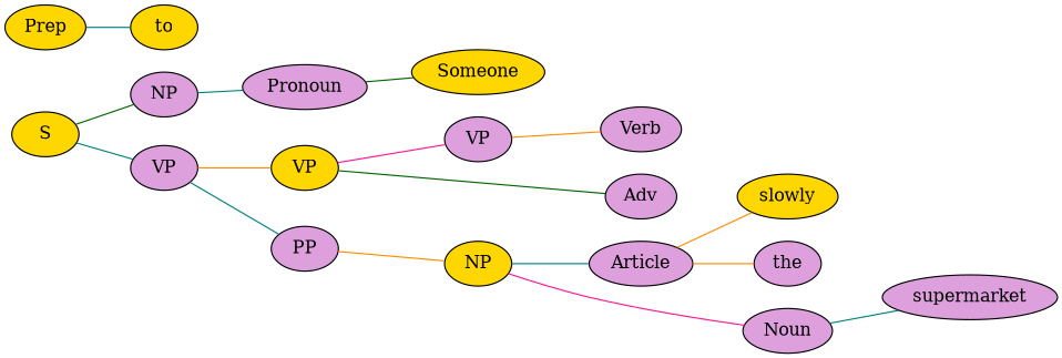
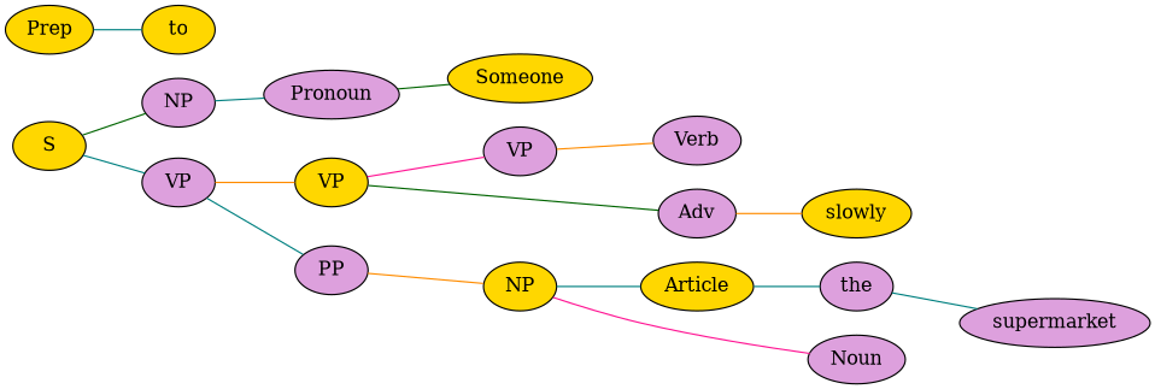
  graph {
    rankdir=LR
    node [fillcolor=plum style=filled]
    edge [color=teal]
    n1 [fillcolor=gold label=S]
    n2 [label=NP]
    n3 [label=VP]
    n4 [label=Pronoun]
    n5 [fillcolor=gold label=VP]
    n6 [label=PP]
    n7 [fillcolor=gold label=Someone]
    n8 [label=VP]
    n9 [label=Adv]
    n10 [fillcolor=gold label=NP]
    n11 [label=Verb]
    n12 [fillcolor=gold label=slowly]
    n13 [fillcolor=gold label=Prep]
    n14 [fillcolor=gold label=to]
-   n15 [label=Article]
+   n15 [fillcolor=gold label=Article]
    n16 [label=Noun]
    n17 [label=the]
    n18 [label=supermarket]
    n1 -- n2 [color=darkgreen]
    n1 -- n3
    n2 -- n4
    n3 -- n5 [color=darkorange]
    n3 -- n6
    n4 -- n7 [color=darkgreen]
    n5 -- n8 [color=deeppink]
    n5 -- n9 [color=darkgreen]
    n6 -- n10 [color=darkorange]
    n8 -- n11 [color=darkorange]
-   n15 -- n12 [color=darkorange]
+   n9 -- n12 [color=darkorange]
    n10 -- n15
    n10 -- n16 [color=deeppink]
    n13 -- n14
-   n15 -- n17 [color=darkorange]
-   n16 -- n18
+   n15 -- n17
+   n17 -- n18
  }
